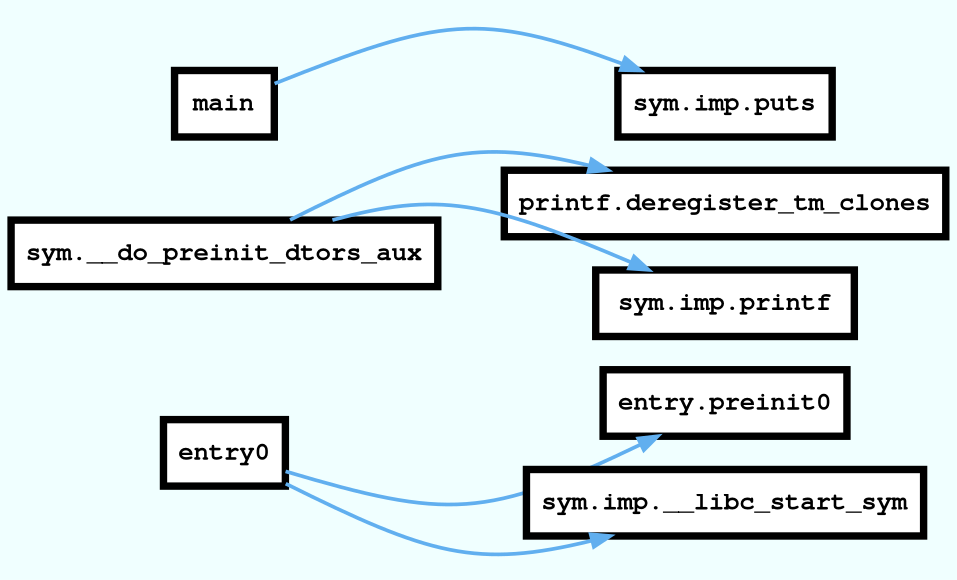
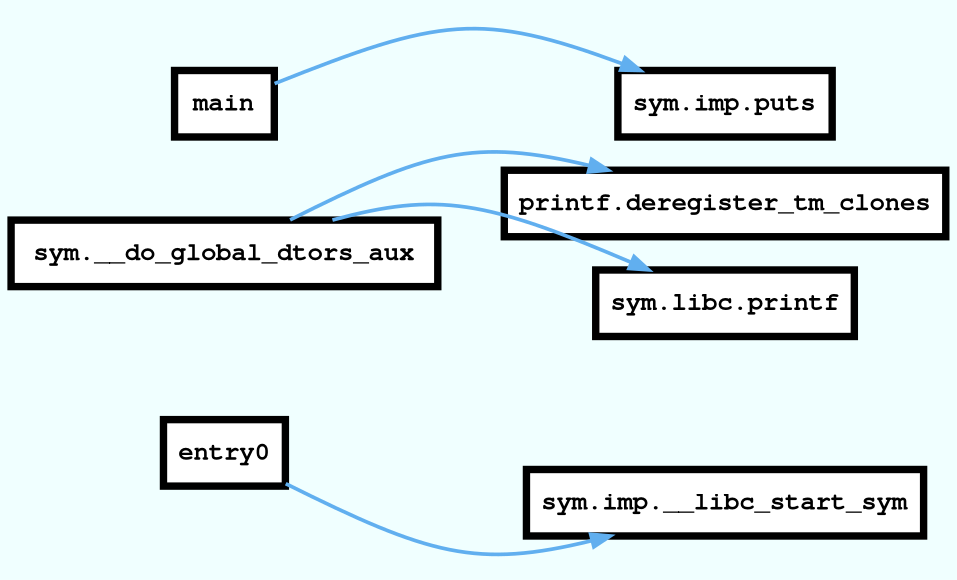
  digraph {
    bgcolor=azure
    fontname=Courier
    rankdir=LR
    splines=curved
    node [fillcolor=white fontname="Courier Bold" fontsize=14 penwidth=4 shape=box style=filled]
    edge [arrowhead=normal color="#61afef" style=bold weight=2]
    n1 [label=entry0]
-   n2 [label="entry.preinit0"]
    n3 [label="sym.imp.__libc_start_sym"]
-   n4 [label="sym.__do_preinit_dtors_aux"]
+   n4 [label="sym.__do_global_dtors_aux"]
    n5 [label="printf.deregister_tm_clones"]
-   n6 [label="sym.imp.printf"]
+   n6 [label="sym.libc.printf"]
    n7 [label=main]
    n8 [label="sym.imp.puts"]
-   n1 -> n2
    n1 -> n3
    n4 -> n5
    n4 -> n6
    n7 -> n8
  }
